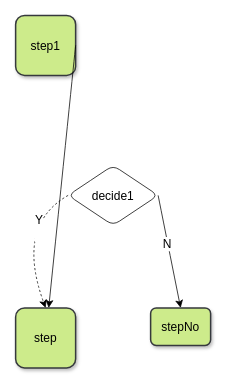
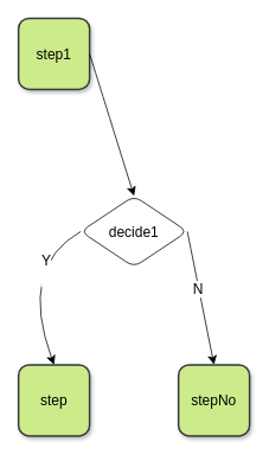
  <mxCell id="0" />
  <mxCell id="1" parent="0" />
  <mxCell id="2" value="step1" style="whiteSpace=wrap;html=1;aspect=fixed;fontSize=16;rounded=1;shadow=1;fillColor=#cdeb8b;strokeColor=#36393d;strokeWidth=2;labelBorderColor=none;perimeter=rectanglePerimeter;backgroundOutline=0;" parent="1" vertex="1"><mxGeometry x="20" y="20" width="80" height="80" as="geometry" /></mxCell>
  <mxCell id="3" value="step" style="whiteSpace=wrap;html=1;aspect=fixed;fontSize=16;rounded=1;shadow=1;fillColor=#cdeb8b;strokeColor=#36393d;strokeWidth=2;labelBorderColor=none;perimeter=rectanglePerimeter;backgroundOutline=0;" parent="1" vertex="1"><mxGeometry x="20" y="410" width="80" height="80" as="geometry" /></mxCell>
  <mxCell id="4" style="edgeStyle=none;curved=1;rounded=1;orthogonalLoop=1;jettySize=auto;html=1;exitX=1;exitY=0.5;exitDx=0;exitDy=0;fontSize=12;startSize=8;endSize=8;entryX=0.5;entryY=0;entryDx=0;entryDy=0;" edge="1" parent="1" source="9" target="10"><mxGeometry relative="1" as="geometry"><mxPoint x="180" y="200" as="targetPoint" /></mxGeometry></mxCell>
  <mxCell id="5" value="N" style="edgeLabel;html=1;align=center;verticalAlign=middle;resizable=0;points=[];fontSize=16;" vertex="1" connectable="0" parent="4"><mxGeometry x="-0.136" y="-1" relative="1" as="geometry"><mxPoint as="offset" /></mxGeometry></mxCell>
- <mxCell id="6" value="" style="edgeStyle=none;curved=1;rounded=1;orthogonalLoop=1;jettySize=auto;html=1;exitX=1;exitY=0.5;exitDx=0;exitDy=0;fontSize=12;startSize=8;endSize=8;" edge="1" parent="1" source="2" target="3"><mxGeometry relative="1" as="geometry"><mxPoint x="100" y="60" as="sourcePoint" /><mxPoint x="20" y="450" as="targetPoint" /></mxGeometry></mxCell>
- <mxCell id="7" style="edgeStyle=none;curved=1;rounded=1;orthogonalLoop=1;jettySize=auto;html=1;exitX=0;exitY=0.5;exitDx=0;exitDy=0;entryX=0.5;entryY=0;entryDx=0;entryDy=0;fontSize=12;startSize=8;endSize=8;dashed=1;" edge="1" parent="1" source="9" target="3"><mxGeometry relative="1" as="geometry"><Array as="points"><mxPoint x="20" y="300" /></Array></mxGeometry></mxCell>
+ <mxCell id="6" value="" style="edgeStyle=none;curved=1;rounded=1;orthogonalLoop=1;jettySize=auto;html=1;exitX=1;exitY=0.5;exitDx=0;exitDy=0;entryX=0.5;entryY=0;entryDx=0;entryDy=0;fontSize=12;startSize=8;endSize=8;" edge="1" parent="1" source="2" target="9"><mxGeometry relative="1" as="geometry"><mxPoint x="100" y="60" as="sourcePoint" /><mxPoint x="20" y="450" as="targetPoint" /></mxGeometry></mxCell>
+ <mxCell id="7" style="edgeStyle=none;curved=1;rounded=1;orthogonalLoop=1;jettySize=auto;html=1;exitX=0;exitY=0.5;exitDx=0;exitDy=0;entryX=0.5;entryY=0;entryDx=0;entryDy=0;fontSize=12;startSize=8;endSize=8;" edge="1" parent="1" source="9" target="3"><mxGeometry relative="1" as="geometry"><Array as="points"><mxPoint x="20" y="300" /></Array></mxGeometry></mxCell>
  <mxCell id="8" value="&lt;div&gt;Y&lt;/div&gt;&lt;div&gt;&lt;br&gt;&lt;/div&gt;" style="edgeLabel;html=1;align=center;verticalAlign=middle;resizable=0;points=[];fontSize=16;" vertex="1" connectable="0" parent="7"><mxGeometry x="-0.447" y="17" relative="1" as="geometry"><mxPoint as="offset" /></mxGeometry></mxCell>
  <mxCell id="9" value="decide1" style="rhombus;whiteSpace=wrap;html=1;fontSize=16;rounded=1;" vertex="1" parent="1"><mxGeometry x="90" y="220" width="120" height="80" as="geometry" /></mxCell>
- <mxCell id="10" value="stepNo" style="whiteSpace=wrap;html=1;aspect=fixed;fontSize=16;rounded=1;shadow=1;fillColor=#cdeb8b;strokeColor=#36393d;strokeWidth=2;labelBorderColor=none;perimeter=rectanglePerimeter;backgroundOutline=0;" vertex="1" parent="1"><mxGeometry x="200" y="410" width="80" height="50" as="geometry" /></mxCell>
+ <mxCell id="10" value="stepNo" style="whiteSpace=wrap;html=1;aspect=fixed;fontSize=16;rounded=1;shadow=1;fillColor=#cdeb8b;strokeColor=#36393d;strokeWidth=2;labelBorderColor=none;perimeter=rectanglePerimeter;backgroundOutline=0;" vertex="1" parent="1"><mxGeometry x="200" y="410" width="80" height="80" as="geometry" /></mxCell>
